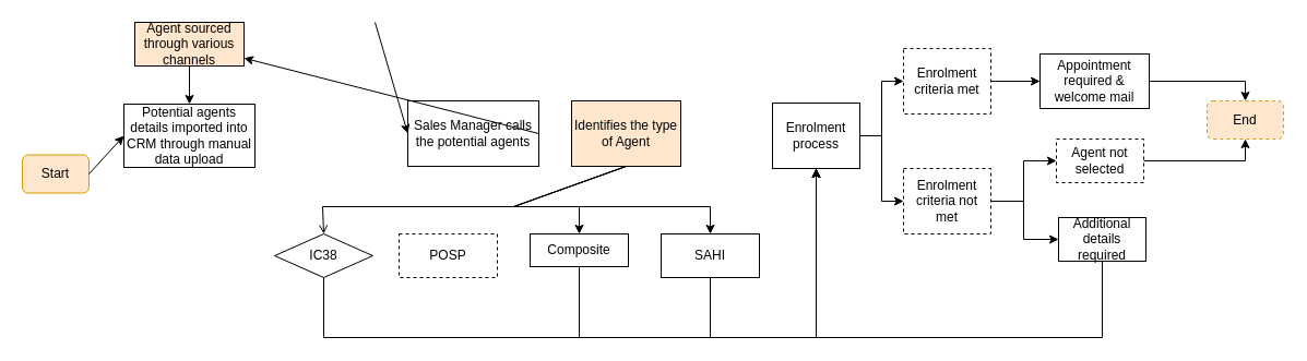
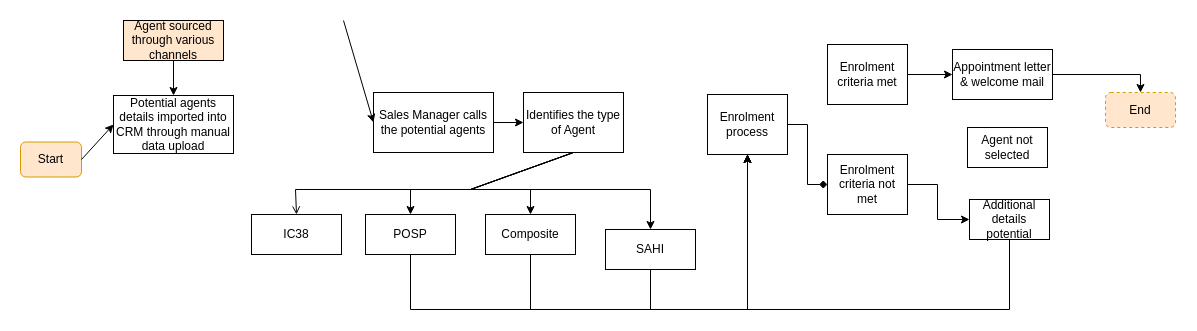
  <mxCell id="0" />
  <mxCell id="1" parent="0" />
  <mxCell id="2" value="Start" style="rounded=1;whiteSpace=wrap;html=1;fillColor=#ffe6cc;strokeColor=#d79b00;" parent="1" vertex="1"><mxGeometry x="20" y="141.5" width="61" height="35" as="geometry" /></mxCell>
  <mxCell id="3" value="" style="endArrow=classic;html=1;rounded=0;exitX=1;exitY=0.5;exitDx=0;exitDy=0;entryX=0;entryY=0.5;entryDx=0;entryDy=0;" parent="1" source="2" target="36" edge="1"><mxGeometry width="50" height="50" relative="1" as="geometry"><mxPoint x="240" y="194" as="sourcePoint" /><mxPoint x="123" y="150" as="targetPoint" /></mxGeometry></mxCell>
  <mxCell id="4" value="Agent sourced through various channels" style="rounded=0;whiteSpace=wrap;html=1;fillColor=#ffe6cc;" parent="1" vertex="1"><mxGeometry x="123" y="20" width="100" height="40" as="geometry" /></mxCell>
  <mxCell id="5" value="Sales Manager calls the potential agents" style="rounded=0;whiteSpace=wrap;html=1;" parent="1" vertex="1"><mxGeometry x="373" y="92" width="120" height="60" as="geometry" /></mxCell>
  <mxCell id="6" value="" style="endArrow=classic;html=1;rounded=0;entryX=0;entryY=0.5;entryDx=0;entryDy=0;" parent="1" target="5" edge="1"><mxGeometry width="50" height="50" relative="1" as="geometry"><mxPoint x="343" y="20" as="sourcePoint" /><mxPoint x="290" y="144" as="targetPoint" /></mxGeometry></mxCell>
- <mxCell id="7" value="Identifies the type of Agent" style="rounded=0;whiteSpace=wrap;html=1;fillColor=#ffe6cc;" parent="1" vertex="1"><mxGeometry x="523" y="92" width="100" height="60" as="geometry" /></mxCell>
- <mxCell id="8" value="" style="endArrow=classic;html=1;rounded=0;exitX=1;exitY=0.5;exitDx=0;exitDy=0;" parent="1" source="5" target="4" edge="1"><mxGeometry width="50" height="50" relative="1" as="geometry"><mxPoint x="240" y="194" as="sourcePoint" /><mxPoint x="290" y="144" as="targetPoint" /></mxGeometry></mxCell>
- <mxCell id="9" value="IC38" style="rhombus;whiteSpace=wrap;html=1;" parent="1" vertex="1"><mxGeometry x="251" y="214" width="90" height="40" as="geometry" /></mxCell>
- <mxCell id="10" value="POSP" style="rounded=0;whiteSpace=wrap;html=1;dashed=1;" parent="1" vertex="1"><mxGeometry x="365" y="214" width="90" height="40" as="geometry" /></mxCell>
- <mxCell id="11" value="Composite" style="rounded=0;whiteSpace=wrap;html=1;" parent="1" vertex="1"><mxGeometry x="485" y="214" width="90" height="30" as="geometry" /></mxCell>
- <mxCell id="12" value="SAHI" style="rounded=0;whiteSpace=wrap;html=1;" parent="1" vertex="1"><mxGeometry x="605" y="214" width="90" height="40" as="geometry" /></mxCell>
+ <mxCell id="7" value="Identifies the type of Agent" style="rounded=0;whiteSpace=wrap;html=1;" parent="1" vertex="1"><mxGeometry x="523" y="92" width="100" height="60" as="geometry" /></mxCell>
+ <mxCell id="8" value="" style="endArrow=classic;html=1;rounded=0;exitX=1;exitY=0.5;exitDx=0;exitDy=0;entryX=0;entryY=0.5;entryDx=0;entryDy=0;" parent="1" source="5" target="7" edge="1"><mxGeometry width="50" height="50" relative="1" as="geometry"><mxPoint x="240" y="194" as="sourcePoint" /><mxPoint x="290" y="144" as="targetPoint" /></mxGeometry></mxCell>
+ <mxCell id="9" value="IC38" style="rounded=0;whiteSpace=wrap;html=1;" parent="1" vertex="1"><mxGeometry x="251" y="214" width="90" height="40" as="geometry" /></mxCell>
+ <mxCell id="10" value="POSP" style="rounded=0;whiteSpace=wrap;html=1;" parent="1" vertex="1"><mxGeometry x="365" y="214" width="90" height="40" as="geometry" /></mxCell>
+ <mxCell id="11" value="Composite" style="rounded=0;whiteSpace=wrap;html=1;" parent="1" vertex="1"><mxGeometry x="485" y="214" width="90" height="40" as="geometry" /></mxCell>
+ <mxCell id="12" value="SAHI" style="rounded=0;whiteSpace=wrap;html=1;" parent="1" vertex="1"><mxGeometry x="605" y="229" width="90" height="40" as="geometry" /></mxCell>
  <mxCell id="13" value="Enrolment process" style="rounded=0;whiteSpace=wrap;html=1;" parent="1" vertex="1"><mxGeometry x="707" y="94" width="80" height="60" as="geometry" /></mxCell>
- <mxCell id="14" value="Enrolment criteria met" style="rounded=0;whiteSpace=wrap;html=1;dashed=1;" parent="1" vertex="1"><mxGeometry x="827" y="44" width="80" height="60" as="geometry" /></mxCell>
- <mxCell id="15" value="Enrolment criteria not met" style="rounded=0;whiteSpace=wrap;html=1;dashed=1;" parent="1" vertex="1"><mxGeometry x="827" y="154" width="80" height="60" as="geometry" /></mxCell>
- <mxCell id="16" value="Appointment required &amp;amp; welcome mail" style="rounded=0;whiteSpace=wrap;html=1;" parent="1" vertex="1"><mxGeometry x="952" y="49" width="100" height="50" as="geometry" /></mxCell>
- <mxCell id="17" value="Agent not selected" style="rounded=0;whiteSpace=wrap;html=1;dashed=1;" parent="1" vertex="1"><mxGeometry x="967" y="127" width="80" height="40" as="geometry" /></mxCell>
- <mxCell id="18" value="Additional details required" style="rounded=0;whiteSpace=wrap;html=1;" parent="1" vertex="1"><mxGeometry x="969" y="199" width="80" height="40" as="geometry" /></mxCell>
- <mxCell id="19" value="" style="endArrow=classic;html=1;rounded=0;exitX=1;exitY=0.5;exitDx=0;exitDy=0;entryX=0;entryY=0.5;entryDx=0;entryDy=0;" parent="1" source="13" target="14" edge="1"><mxGeometry width="50" height="50" relative="1" as="geometry"><mxPoint x="657" y="154" as="sourcePoint" /><mxPoint x="707" y="104" as="targetPoint" /><Array as="points"><mxPoint x="807" y="124" /><mxPoint x="807" y="74" /></Array></mxGeometry></mxCell>
- <mxCell id="20" value="" style="endArrow=classic;html=1;rounded=0;exitX=1;exitY=0.5;exitDx=0;exitDy=0;entryX=0;entryY=0.5;entryDx=0;entryDy=0;" parent="1" source="13" target="15" edge="1"><mxGeometry width="50" height="50" relative="1" as="geometry"><mxPoint x="657" y="154" as="sourcePoint" /><mxPoint x="707" y="104" as="targetPoint" /><Array as="points"><mxPoint x="807" y="124" /><mxPoint x="807" y="184" /></Array></mxGeometry></mxCell>
+ <mxCell id="14" value="Enrolment criteria met" style="rounded=0;whiteSpace=wrap;html=1;" parent="1" vertex="1"><mxGeometry x="827" y="44" width="80" height="60" as="geometry" /></mxCell>
+ <mxCell id="15" value="Enrolment criteria not met" style="rounded=0;whiteSpace=wrap;html=1;" parent="1" vertex="1"><mxGeometry x="827" y="154" width="80" height="60" as="geometry" /></mxCell>
+ <mxCell id="16" value="Appointment letter &amp;amp; welcome mail" style="rounded=0;whiteSpace=wrap;html=1;" parent="1" vertex="1"><mxGeometry x="952" y="49" width="100" height="50" as="geometry" /></mxCell>
+ <mxCell id="17" value="Agent not selected" style="rounded=0;whiteSpace=wrap;html=1;" parent="1" vertex="1"><mxGeometry x="967" y="127" width="80" height="40" as="geometry" /></mxCell>
+ <mxCell id="18" value="Additional details potential" style="rounded=0;whiteSpace=wrap;html=1;" parent="1" vertex="1"><mxGeometry x="969" y="199" width="80" height="40" as="geometry" /></mxCell>
+ <mxCell id="20" value="" style="endArrow=diamond;html=1;rounded=0;exitX=1;exitY=0.5;exitDx=0;exitDy=0;entryX=0;entryY=0.5;entryDx=0;entryDy=0;" parent="1" source="13" target="15" edge="1"><mxGeometry width="50" height="50" relative="1" as="geometry"><mxPoint x="657" y="154" as="sourcePoint" /><mxPoint x="707" y="104" as="targetPoint" /><Array as="points"><mxPoint x="807" y="124" /><mxPoint x="807" y="184" /></Array></mxGeometry></mxCell>
  <mxCell id="21" value="" style="endArrow=classic;html=1;rounded=0;exitX=1;exitY=0.5;exitDx=0;exitDy=0;entryX=0;entryY=0.5;entryDx=0;entryDy=0;" parent="1" source="14" target="16" edge="1"><mxGeometry width="50" height="50" relative="1" as="geometry"><mxPoint x="657" y="154" as="sourcePoint" /><mxPoint x="707" y="104" as="targetPoint" /></mxGeometry></mxCell>
- <mxCell id="22" value="" style="endArrow=classic;html=1;rounded=0;exitX=1;exitY=0.5;exitDx=0;exitDy=0;entryX=0;entryY=0.5;entryDx=0;entryDy=0;" parent="1" source="15" target="17" edge="1"><mxGeometry width="50" height="50" relative="1" as="geometry"><mxPoint x="657" y="154" as="sourcePoint" /><mxPoint x="707" y="104" as="targetPoint" /><Array as="points"><mxPoint x="937" y="184" /><mxPoint x="937" y="147" /></Array></mxGeometry></mxCell>
  <mxCell id="23" value="" style="endArrow=classic;html=1;rounded=0;exitX=1;exitY=0.5;exitDx=0;exitDy=0;entryX=0;entryY=0.5;entryDx=0;entryDy=0;" parent="1" source="15" target="18" edge="1"><mxGeometry width="50" height="50" relative="1" as="geometry"><mxPoint x="657" y="154" as="sourcePoint" /><mxPoint x="707" y="104" as="targetPoint" /><Array as="points"><mxPoint x="937" y="184" /><mxPoint x="937" y="219" /></Array></mxGeometry></mxCell>
  <mxCell id="24" value="" style="endArrow=open;html=1;rounded=0;exitX=0.5;exitY=1;exitDx=0;exitDy=0;entryX=0.5;entryY=0;entryDx=0;entryDy=0;" parent="1" source="7" target="9" edge="1"><mxGeometry width="50" height="50" relative="1" as="geometry"><mxPoint x="485" y="159" as="sourcePoint" /><mxPoint x="535" y="109" as="targetPoint" /><Array as="points"><mxPoint x="470" y="189" /><mxPoint x="295" y="189" /></Array></mxGeometry></mxCell>
+ <mxCell id="25" value="" style="endArrow=classic;html=1;rounded=0;exitX=0.5;exitY=1;exitDx=0;exitDy=0;entryX=0.5;entryY=0;entryDx=0;entryDy=0;" parent="1" source="7" target="10" edge="1"><mxGeometry width="50" height="50" relative="1" as="geometry"><mxPoint x="485" y="159" as="sourcePoint" /><mxPoint x="535" y="109" as="targetPoint" /><Array as="points"><mxPoint x="470" y="189" /><mxPoint x="410" y="189" /></Array></mxGeometry></mxCell>
  <mxCell id="26" value="" style="endArrow=classic;html=1;rounded=0;exitX=0.5;exitY=1;exitDx=0;exitDy=0;entryX=0.5;entryY=0;entryDx=0;entryDy=0;" parent="1" source="7" target="11" edge="1"><mxGeometry width="50" height="50" relative="1" as="geometry"><mxPoint x="485" y="159" as="sourcePoint" /><mxPoint x="535" y="109" as="targetPoint" /><Array as="points"><mxPoint x="470" y="189" /><mxPoint x="530" y="189" /></Array></mxGeometry></mxCell>
  <mxCell id="27" value="" style="endArrow=classic;html=1;rounded=0;exitX=0.5;exitY=1;exitDx=0;exitDy=0;entryX=0.5;entryY=0;entryDx=0;entryDy=0;" parent="1" source="7" target="12" edge="1"><mxGeometry width="50" height="50" relative="1" as="geometry"><mxPoint x="485" y="159" as="sourcePoint" /><mxPoint x="535" y="109" as="targetPoint" /><Array as="points"><mxPoint x="470" y="189" /><mxPoint x="650" y="189" /></Array></mxGeometry></mxCell>
  <mxCell id="28" value="" style="endArrow=classic;html=1;rounded=0;exitX=0.5;exitY=1;exitDx=0;exitDy=0;entryX=0.5;entryY=1;entryDx=0;entryDy=0;" parent="1" source="18" target="13" edge="1"><mxGeometry width="50" height="50" relative="1" as="geometry"><mxPoint x="545" y="159" as="sourcePoint" /><mxPoint x="595" y="109" as="targetPoint" /><Array as="points"><mxPoint x="1009" y="309" /><mxPoint x="747" y="309" /></Array></mxGeometry></mxCell>
- <mxCell id="29" value="" style="endArrow=classic;html=1;rounded=0;exitX=0.5;exitY=1;exitDx=0;exitDy=0;entryX=0.5;entryY=1;entryDx=0;entryDy=0;" parent="1" source="9" target="13" edge="1"><mxGeometry width="50" height="50" relative="1" as="geometry"><mxPoint x="545" y="159" as="sourcePoint" /><mxPoint x="595" y="109" as="targetPoint" /><Array as="points"><mxPoint x="296" y="309" /><mxPoint x="747" y="309" /></Array></mxGeometry></mxCell>
+ <mxCell id="30" value="" style="endArrow=classic;html=1;rounded=0;exitX=0.5;exitY=1;exitDx=0;exitDy=0;entryX=0.5;entryY=1;entryDx=0;entryDy=0;" parent="1" source="10" target="13" edge="1"><mxGeometry width="50" height="50" relative="1" as="geometry"><mxPoint x="545" y="159" as="sourcePoint" /><mxPoint x="595" y="109" as="targetPoint" /><Array as="points"><mxPoint x="410" y="309" /><mxPoint x="747" y="309" /></Array></mxGeometry></mxCell>
  <mxCell id="31" value="" style="endArrow=classic;html=1;rounded=0;exitX=0.5;exitY=1;exitDx=0;exitDy=0;entryX=0.5;entryY=1;entryDx=0;entryDy=0;" parent="1" source="11" target="13" edge="1"><mxGeometry width="50" height="50" relative="1" as="geometry"><mxPoint x="545" y="159" as="sourcePoint" /><mxPoint x="595" y="109" as="targetPoint" /><Array as="points"><mxPoint x="530" y="309" /><mxPoint x="747" y="309" /></Array></mxGeometry></mxCell>
  <mxCell id="32" value="" style="endArrow=classic;html=1;rounded=0;exitX=0.5;exitY=1;exitDx=0;exitDy=0;entryX=0.5;entryY=1;entryDx=0;entryDy=0;" parent="1" source="12" target="13" edge="1"><mxGeometry width="50" height="50" relative="1" as="geometry"><mxPoint x="545" y="159" as="sourcePoint" /><mxPoint x="595" y="109" as="targetPoint" /><Array as="points"><mxPoint x="650" y="309" /><mxPoint x="747" y="309" /></Array></mxGeometry></mxCell>
  <mxCell id="33" value="End" style="rounded=1;whiteSpace=wrap;html=1;fillColor=#ffe6cc;strokeColor=#d79b00;dashed=1;" parent="1" vertex="1"><mxGeometry x="1105" y="92" width="70" height="35" as="geometry" /></mxCell>
- <mxCell id="34" value="" style="endArrow=classic;html=1;rounded=0;exitX=1;exitY=0.5;exitDx=0;exitDy=0;entryX=0.5;entryY=1;entryDx=0;entryDy=0;" parent="1" source="17" target="33" edge="1"><mxGeometry width="50" height="50" relative="1" as="geometry"><mxPoint x="855" y="159" as="sourcePoint" /><mxPoint x="905" y="109" as="targetPoint" /><Array as="points"><mxPoint x="1140" y="147" /></Array></mxGeometry></mxCell>
  <mxCell id="35" value="" style="endArrow=classic;html=1;rounded=0;exitX=1;exitY=0.5;exitDx=0;exitDy=0;entryX=0.5;entryY=0;entryDx=0;entryDy=0;" parent="1" source="16" target="33" edge="1"><mxGeometry width="50" height="50" relative="1" as="geometry"><mxPoint x="855" y="159" as="sourcePoint" /><mxPoint x="905" y="109" as="targetPoint" /><Array as="points"><mxPoint x="1140" y="74" /></Array></mxGeometry></mxCell>
  <mxCell id="36" value="Potential agents details imported into CRM through manual data upload" style="rounded=0;whiteSpace=wrap;html=1;" vertex="1" parent="1"><mxGeometry x="113" y="95" width="120" height="58" as="geometry" /></mxCell>
  <mxCell id="37" value="" style="endArrow=classic;html=1;rounded=0;exitX=0.5;exitY=1;exitDx=0;exitDy=0;entryX=0.5;entryY=0;entryDx=0;entryDy=0;" edge="1" parent="1" source="4" target="36"><mxGeometry width="50" height="50" relative="1" as="geometry"><mxPoint x="293" y="140" as="sourcePoint" /><mxPoint x="343" y="90" as="targetPoint" /></mxGeometry></mxCell>
